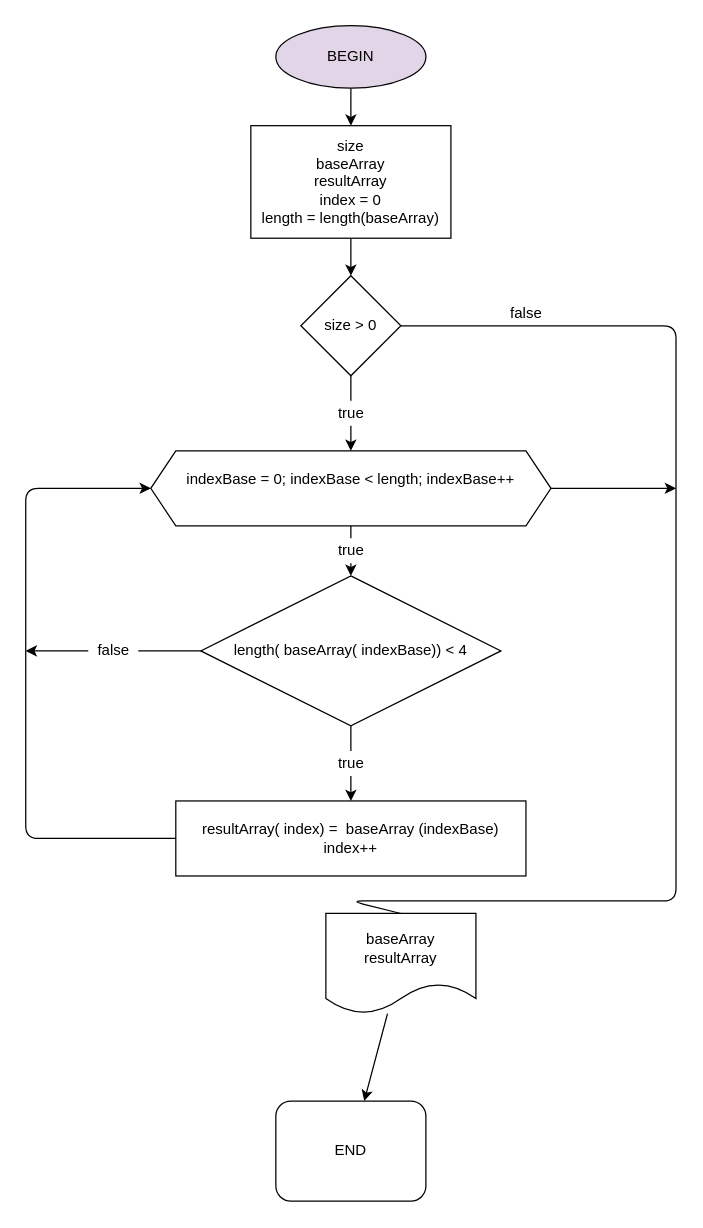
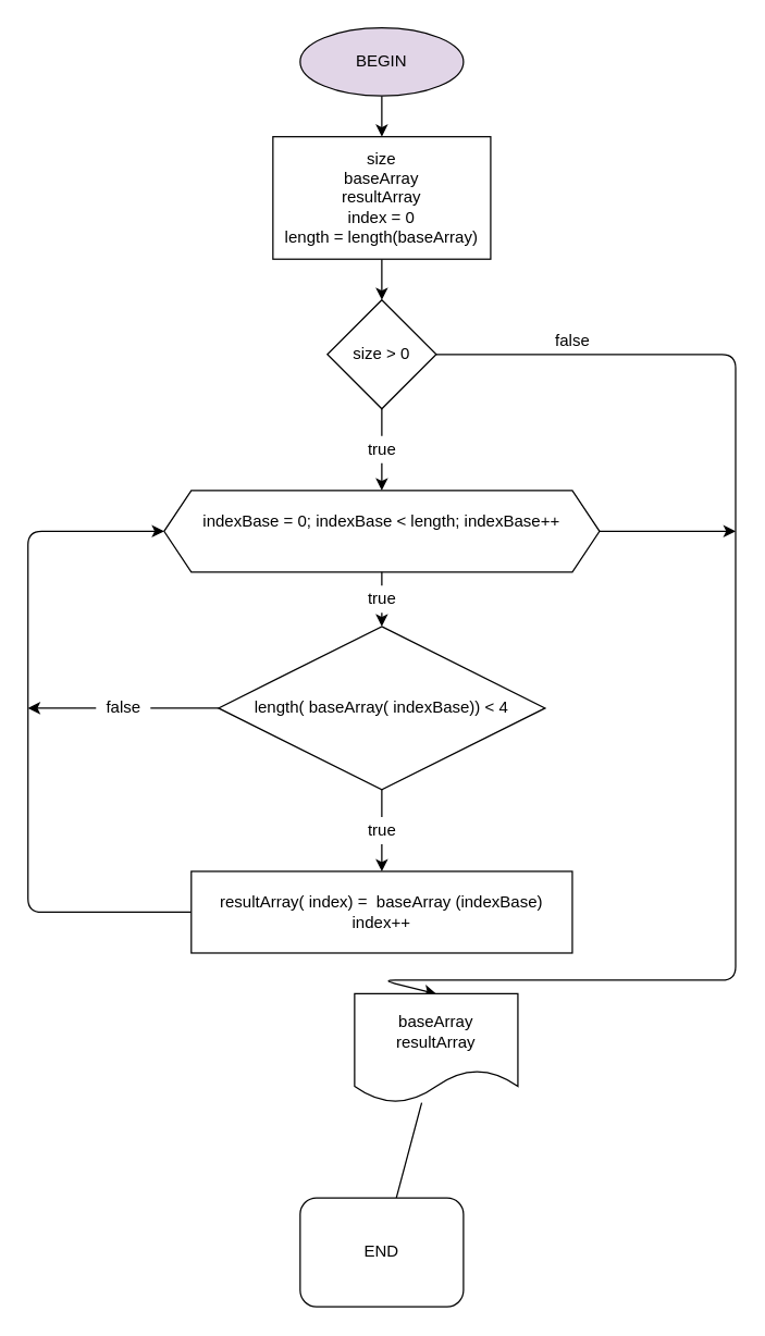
  <mxCell id="0" />
  <mxCell id="1" parent="0" />
  <mxCell id="2" value="" style="edgeStyle=none;html=1;" edge="1" parent="1" source="3" target="5"><mxGeometry relative="1" as="geometry" /></mxCell>
  <mxCell id="3" value="BEGIN" style="ellipse;whiteSpace=wrap;html=1;fillColor=#e1d5e7;" vertex="1" parent="1"><mxGeometry x="220" y="20" width="120" height="50" as="geometry" /></mxCell>
  <mxCell id="4" value="" style="edgeStyle=none;html=1;" edge="1" parent="1" source="5" target="16"><mxGeometry relative="1" as="geometry" /></mxCell>
  <mxCell id="5" value="size&lt;br&gt;baseArray&lt;br&gt;resultArray&lt;br&gt;index = 0&lt;br&gt;length = length(baseArray)" style="rounded=0;whiteSpace=wrap;html=1;" vertex="1" parent="1"><mxGeometry x="200" y="100" width="160" height="90" as="geometry" /></mxCell>
  <mxCell id="6" value="" style="edgeStyle=none;html=1;startArrow=none;" edge="1" parent="1" source="25" target="11"><mxGeometry relative="1" as="geometry" /></mxCell>
  <mxCell id="7" style="edgeStyle=none;html=1;" edge="1" parent="1" source="8"><mxGeometry relative="1" as="geometry"><mxPoint x="540" y="390" as="targetPoint" /></mxGeometry></mxCell>
  <mxCell id="8" value="indexBase = 0; indexBase &amp;lt; length; indexBase++&lt;br&gt;&amp;nbsp;" style="shape=hexagon;perimeter=hexagonPerimeter2;whiteSpace=wrap;html=1;fixedSize=1;" vertex="1" parent="1"><mxGeometry x="120" y="360" width="320" height="60" as="geometry" /></mxCell>
  <mxCell id="9" value="" style="edgeStyle=none;html=1;startArrow=none;" edge="1" parent="1" source="19" target="13"><mxGeometry relative="1" as="geometry" /></mxCell>
  <mxCell id="10" style="edgeStyle=none;html=1;exitX=0;exitY=0.5;exitDx=0;exitDy=0;startArrow=none;" edge="1" parent="1" source="21"><mxGeometry relative="1" as="geometry"><mxPoint x="20" y="520" as="targetPoint" /></mxGeometry></mxCell>
  <mxCell id="11" value="length( baseArray( indexBase)) &amp;lt; 4" style="rhombus;whiteSpace=wrap;html=1;" vertex="1" parent="1"><mxGeometry x="160" y="460" width="240" height="120" as="geometry" /></mxCell>
  <mxCell id="12" style="edgeStyle=none;html=1;entryX=0;entryY=0.5;entryDx=0;entryDy=0;" edge="1" parent="1" source="13" target="8"><mxGeometry relative="1" as="geometry"><mxPoint x="140" y="520" as="targetPoint" /><Array as="points"><mxPoint x="20" y="670" /><mxPoint x="20" y="520" /><mxPoint x="20" y="390" /></Array></mxGeometry></mxCell>
  <mxCell id="13" value="resultArray( index) =&amp;nbsp; baseArray (indexBase)&lt;br&gt;index++" style="rounded=0;whiteSpace=wrap;html=1;" vertex="1" parent="1"><mxGeometry x="140" y="640" width="280" height="60" as="geometry" /></mxCell>
  <mxCell id="14" value="" style="edgeStyle=none;html=1;startArrow=none;" edge="1" parent="1" source="17" target="8"><mxGeometry relative="1" as="geometry" /></mxCell>
- <mxCell id="15" style="edgeStyle=none;html=1;entryX=0.5;entryY=0;entryDx=0;entryDy=0;endArrow=none;" edge="1" parent="1" source="16" target="24"><mxGeometry relative="1" as="geometry"><Array as="points"><mxPoint x="540" y="260" /><mxPoint x="540" y="490" /><mxPoint x="540" y="720" /><mxPoint x="280" y="720" /></Array></mxGeometry></mxCell>
+ <mxCell id="15" style="edgeStyle=none;html=1;entryX=0.5;entryY=0;entryDx=0;entryDy=0;" edge="1" parent="1" source="16" target="24"><mxGeometry relative="1" as="geometry"><Array as="points"><mxPoint x="540" y="260" /><mxPoint x="540" y="490" /><mxPoint x="540" y="720" /><mxPoint x="280" y="720" /></Array></mxGeometry></mxCell>
  <mxCell id="16" value="size &amp;gt; 0" style="rhombus;whiteSpace=wrap;html=1;" vertex="1" parent="1"><mxGeometry x="240" y="220" width="80" height="80" as="geometry" /></mxCell>
  <mxCell id="17" value="true" style="text;html=1;align=center;verticalAlign=middle;resizable=0;points=[];autosize=1;strokeColor=none;fillColor=none;" vertex="1" parent="1"><mxGeometry x="260" y="320" width="40" height="20" as="geometry" /></mxCell>
  <mxCell id="18" value="" style="edgeStyle=none;html=1;endArrow=none;" edge="1" parent="1" source="16" target="17"><mxGeometry relative="1" as="geometry"><mxPoint x="280" y="300" as="sourcePoint" /><mxPoint x="280" y="360" as="targetPoint" /></mxGeometry></mxCell>
  <mxCell id="19" value="true" style="text;html=1;align=center;verticalAlign=middle;resizable=0;points=[];autosize=1;strokeColor=none;fillColor=none;" vertex="1" parent="1"><mxGeometry x="260" y="600" width="40" height="20" as="geometry" /></mxCell>
  <mxCell id="20" value="" style="edgeStyle=none;html=1;endArrow=none;" edge="1" parent="1" source="11" target="19"><mxGeometry relative="1" as="geometry"><mxPoint x="280" y="580" as="sourcePoint" /><mxPoint x="280" y="640" as="targetPoint" /></mxGeometry></mxCell>
  <mxCell id="21" value="false" style="text;html=1;align=center;verticalAlign=middle;resizable=0;points=[];autosize=1;strokeColor=none;fillColor=none;" vertex="1" parent="1"><mxGeometry x="70" y="510" width="40" height="20" as="geometry" /></mxCell>
  <mxCell id="22" value="" style="edgeStyle=none;html=1;exitX=0;exitY=0.5;exitDx=0;exitDy=0;endArrow=none;" edge="1" parent="1" source="11" target="21"><mxGeometry relative="1" as="geometry"><mxPoint x="20" y="520" as="targetPoint" /><mxPoint x="160" y="520" as="sourcePoint" /></mxGeometry></mxCell>
- <mxCell id="23" value="" style="edgeStyle=none;html=1;" edge="1" parent="1" source="24" target="28"><mxGeometry relative="1" as="geometry" /></mxCell>
+ <mxCell id="23" value="" style="edgeStyle=none;html=1;endArrow=none;" edge="1" parent="1" source="24" target="28"><mxGeometry relative="1" as="geometry" /></mxCell>
  <mxCell id="24" value="baseArray&lt;br&gt;resultArray" style="shape=document;whiteSpace=wrap;html=1;boundedLbl=1;" vertex="1" parent="1"><mxGeometry x="260" y="730" width="120" height="80" as="geometry" /></mxCell>
  <mxCell id="25" value="true" style="text;html=1;align=center;verticalAlign=middle;resizable=0;points=[];autosize=1;strokeColor=none;fillColor=none;" vertex="1" parent="1"><mxGeometry x="260" y="430" width="40" height="20" as="geometry" /></mxCell>
  <mxCell id="26" value="" style="edgeStyle=none;html=1;endArrow=none;" edge="1" parent="1" source="8" target="25"><mxGeometry relative="1" as="geometry"><mxPoint x="280" y="420" as="sourcePoint" /><mxPoint x="280" y="460" as="targetPoint" /></mxGeometry></mxCell>
  <mxCell id="27" value="false" style="text;html=1;align=center;verticalAlign=middle;resizable=0;points=[];autosize=1;strokeColor=none;fillColor=none;" vertex="1" parent="1"><mxGeometry x="400" y="240" width="40" height="20" as="geometry" /></mxCell>
  <mxCell id="28" value="END" style="whiteSpace=wrap;html=1;rounded=1;" vertex="1" parent="1"><mxGeometry x="220" y="880" width="120" height="80" as="geometry" /></mxCell>
